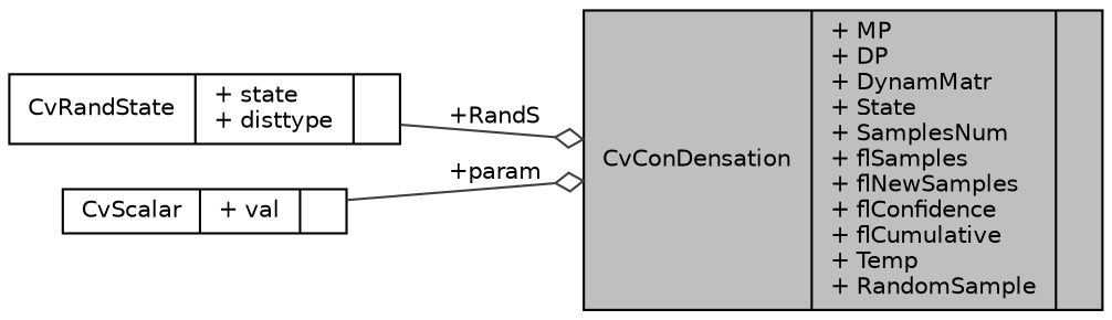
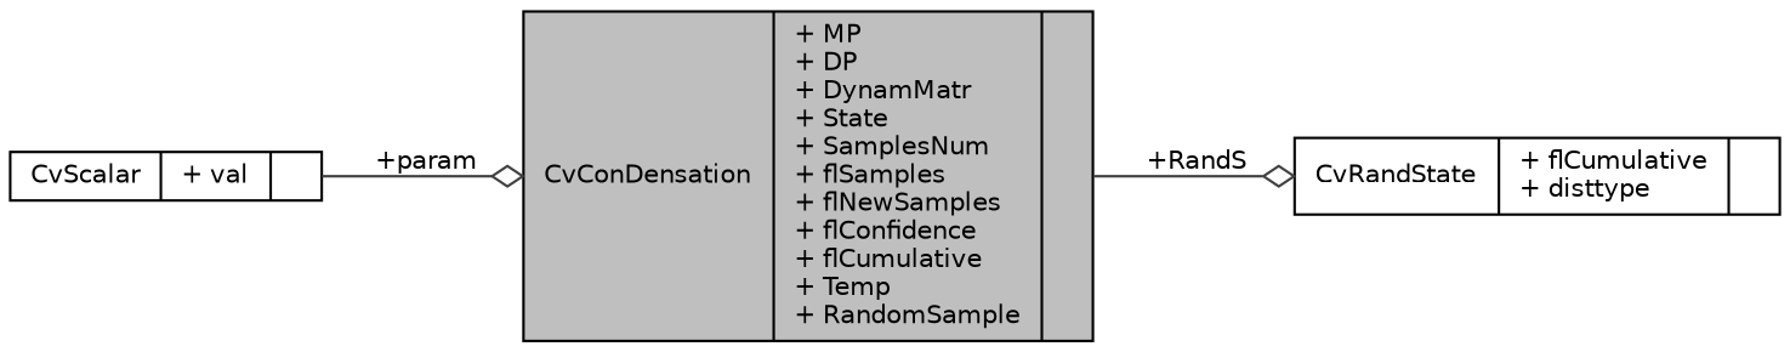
  digraph {
    rankdir=LR
    node [color=black fillcolor=white fontname=Helvetica fontsize=10 shape=record style=filled]
    edge [arrowhead=odiamond color=grey25 fontname=Helvetica fontsize=10 labelfontname=Helvetica labelfontsize=10 style=solid]
    n1 [fillcolor=grey75 fontcolor=black height=0.2 label="{CvConDensation\n|+ MP\l+ DP\l+ DynamMatr\l+ State\l+ SamplesNum\l+ flSamples\l+ flNewSamples\l+ flConfidence\l+ flCumulative\l+ Temp\l+ RandomSample\l|}" width=0.4]
-   n2 [height=0.2 label="{CvRandState\n|+ state\l+ disttype\l|}" width=0.4]
+   n2 [height=0.2 label="{CvRandState\n|+ flCumulative\l+ disttype\l|}" width=0.4]
    n3 [height=0.2 label="{CvScalar\n|+ val\l|}" width=0.4]
-   n2 -> n1 [label=" +RandS"]
+   n1 -> n2 [label=" +RandS"]
    n3 -> n1 [label=" +param"]
  }
